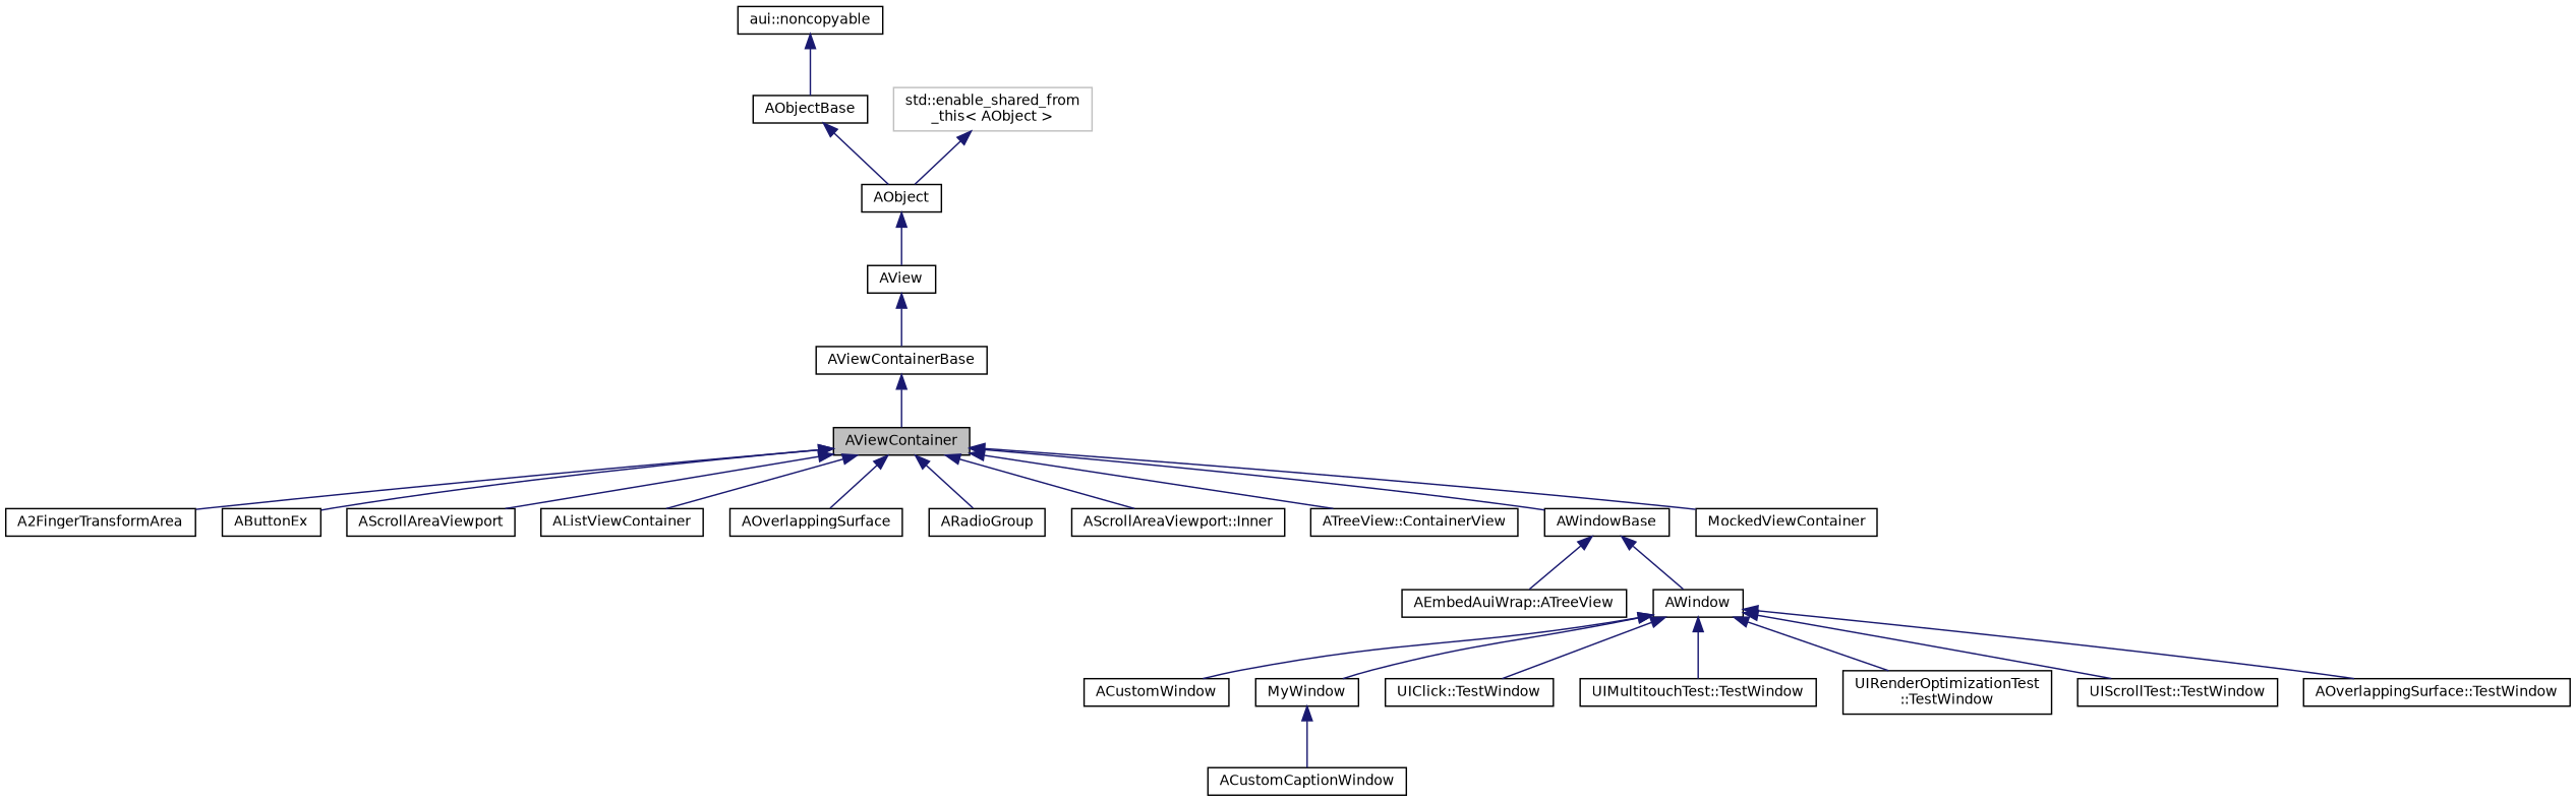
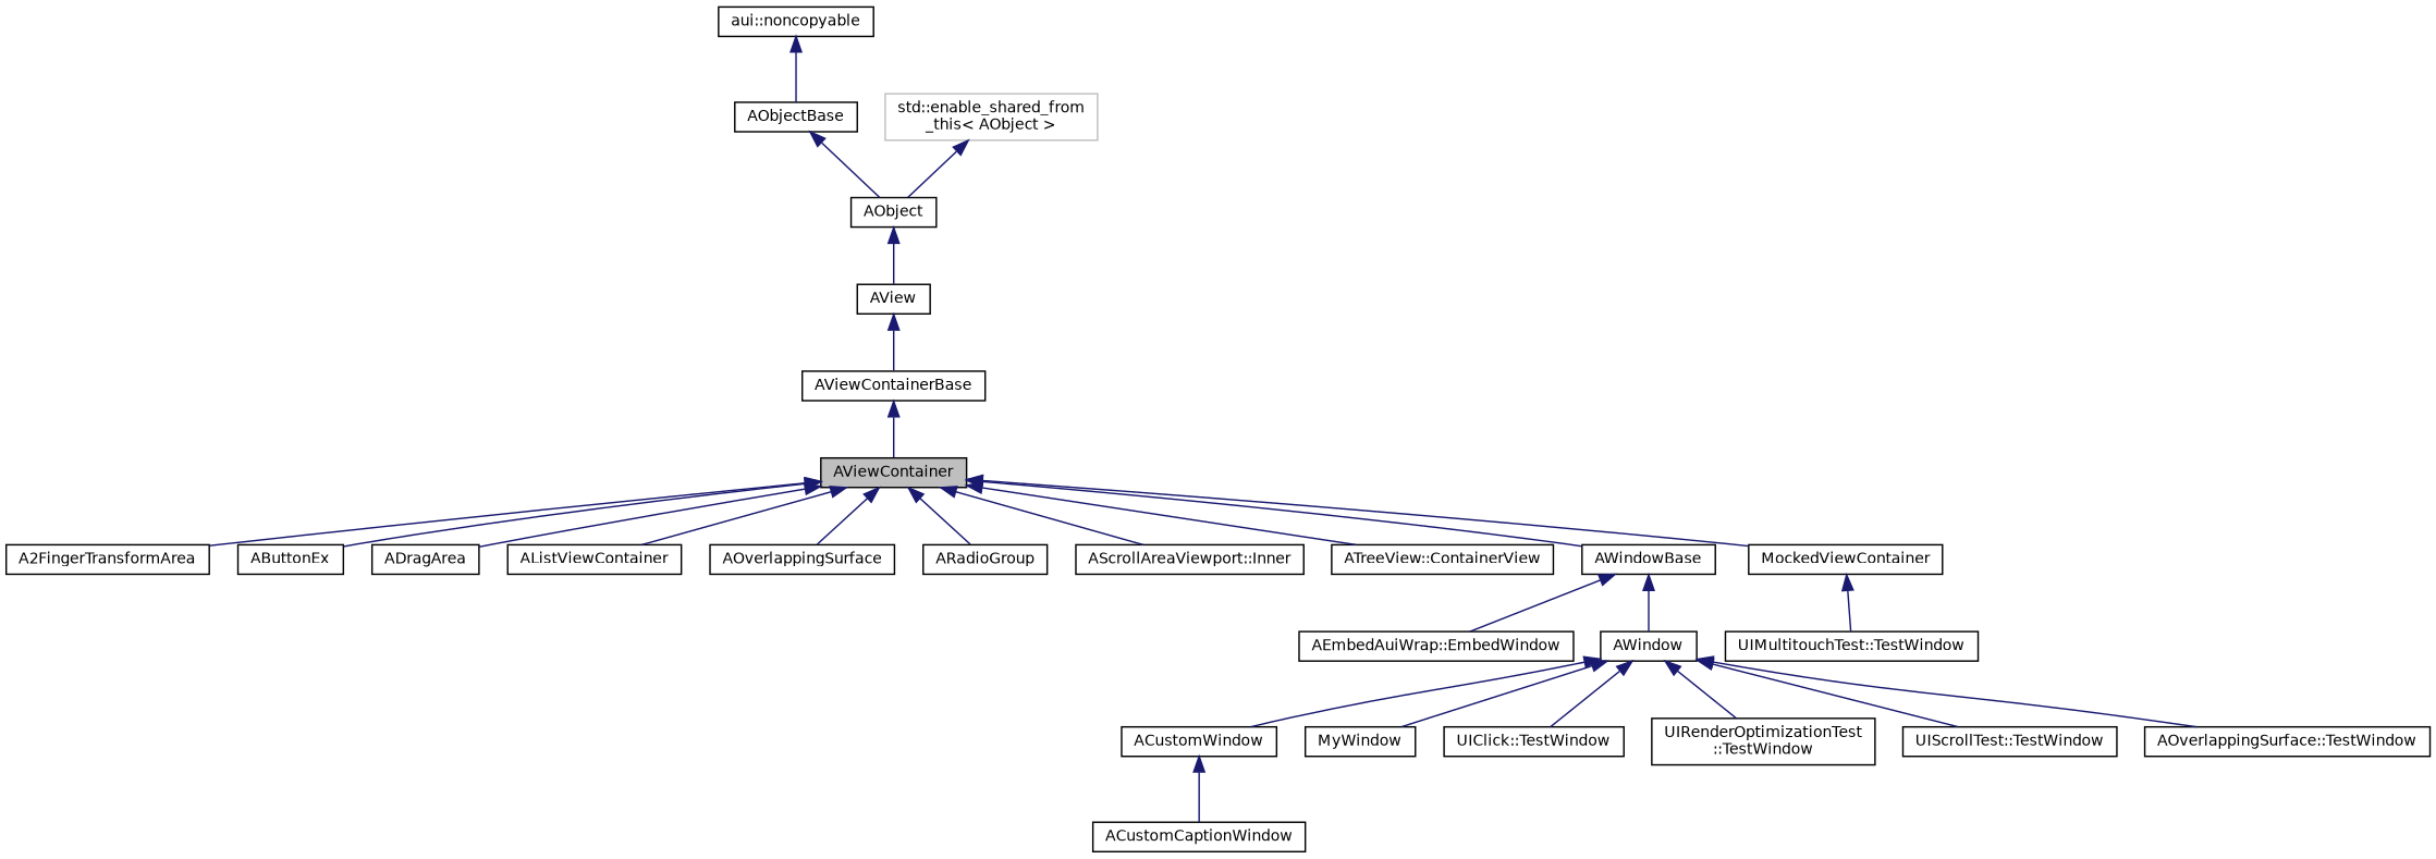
  digraph {
    rankdir=TB
    node [color=black fillcolor=white fontname=Helvetica fontsize=10 shape=record style=filled]
    edge [color=midnightblue dir=back fontname=Helvetica fontsize=10 labelfontname=Helvetica labelfontsize=10 style=solid]
    n1 [fillcolor=grey75 fontcolor=black height=0.2 label=AViewContainer width=0.4]
    n2 [height=0.2 label=A2FingerTransformArea width=0.4]
    n3 [height=0.2 label=AButtonEx width=0.4]
-   n4 [height=0.2 label=AScrollAreaViewport width=0.4]
+   n4 [height=0.2 label=ADragArea width=0.4]
    n5 [height=0.2 label=AListViewContainer width=0.4]
    n6 [height=0.2 label=AOverlappingSurface width=0.4]
    n7 [height=0.2 label=ARadioGroup width=0.4]
    n8 [height=0.2 label="AScrollAreaViewport::Inner" width=0.4]
    n9 [height=0.2 label="ATreeView::ContainerView" width=0.4]
    n10 [height=0.2 label=AWindowBase width=0.4]
    n11 [height=0.2 label=MockedViewContainer width=0.4]
-   n12 [height=0.2 label="AEmbedAuiWrap::ATreeView" width=0.4]
+   n12 [height=0.2 label="AEmbedAuiWrap::EmbedWindow" width=0.4]
    n13 [height=0.2 label=AWindow width=0.4]
    n14 [height=0.2 label=AViewContainerBase width=0.4]
    n15 [height=0.2 label=AView width=0.4]
    n16 [height=0.2 label=AObject width=0.4]
    n17 [height=0.2 label=AObjectBase width=0.4]
    n18 [height=0.2 label="aui::noncopyable" width=0.4]
    n19 [color=grey75 height=0.2 label="std::enable_shared_from\l_this\< AObject \>" width=0.4]
    n20 [height=0.2 label=ACustomWindow width=0.4]
    n21 [height=0.2 label=MyWindow width=0.4]
    n22 [height=0.2 label="UIClick::TestWindow" width=0.4]
    n23 [height=0.2 label="UIMultitouchTest::TestWindow" width=0.4]
    n24 [height=0.2 label="UIRenderOptimizationTest\l::TestWindow" width=0.4]
    n25 [height=0.2 label="UIScrollTest::TestWindow" width=0.4]
    n26 [height=0.2 label="AOverlappingSurface::TestWindow" width=0.4]
    n27 [height=0.2 label=ACustomCaptionWindow width=0.4]
    n1 -> n2
    n1 -> n3
    n1 -> n4
    n1 -> n5
    n1 -> n6
    n1 -> n7
    n1 -> n8
    n1 -> n9
    n1 -> n10
    n1 -> n11
    n10 -> n12
    n10 -> n13
    n13 -> n20
    n13 -> n21
    n13 -> n22
-   n13 -> n23
+   n11 -> n23
    n13 -> n24
    n13 -> n25
    n13 -> n26
    n14 -> n1
    n15 -> n14
    n16 -> n15
    n17 -> n16
    n18 -> n17
    n19 -> n16
-   n21 -> n27
+   n20 -> n27
  }
